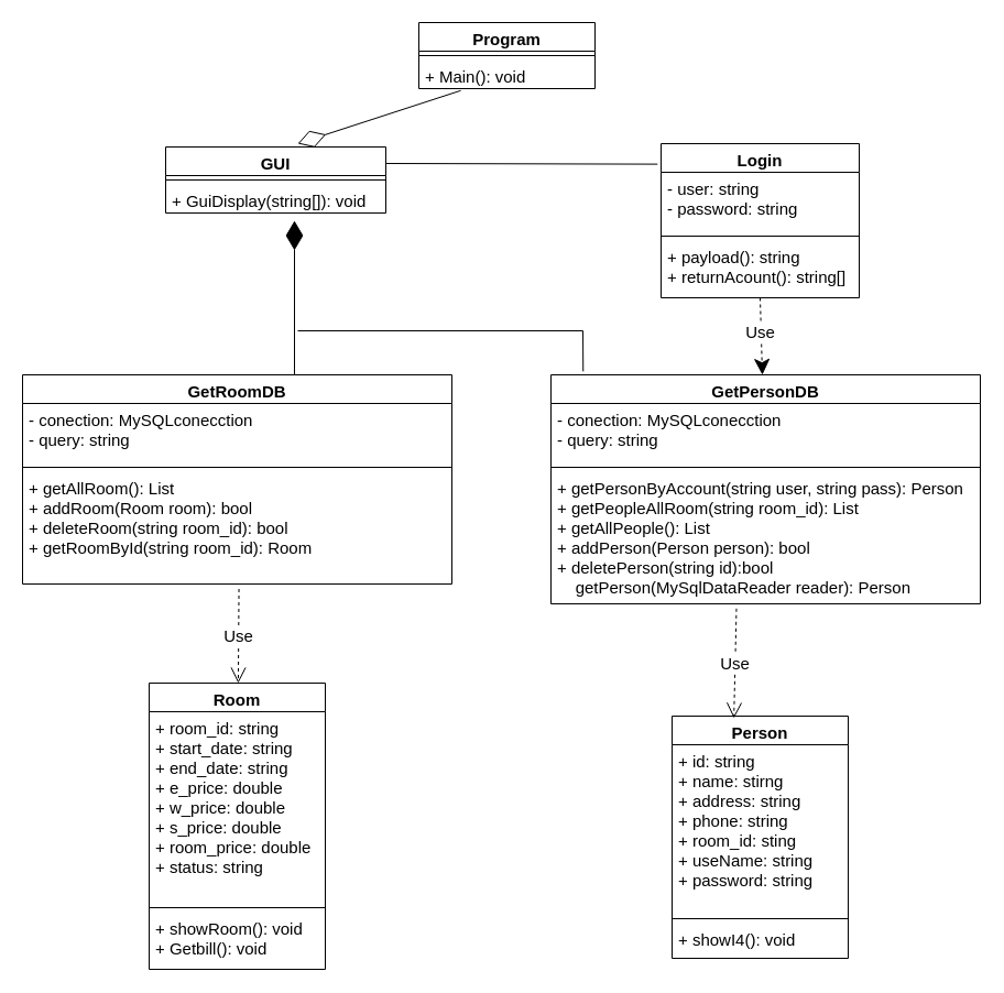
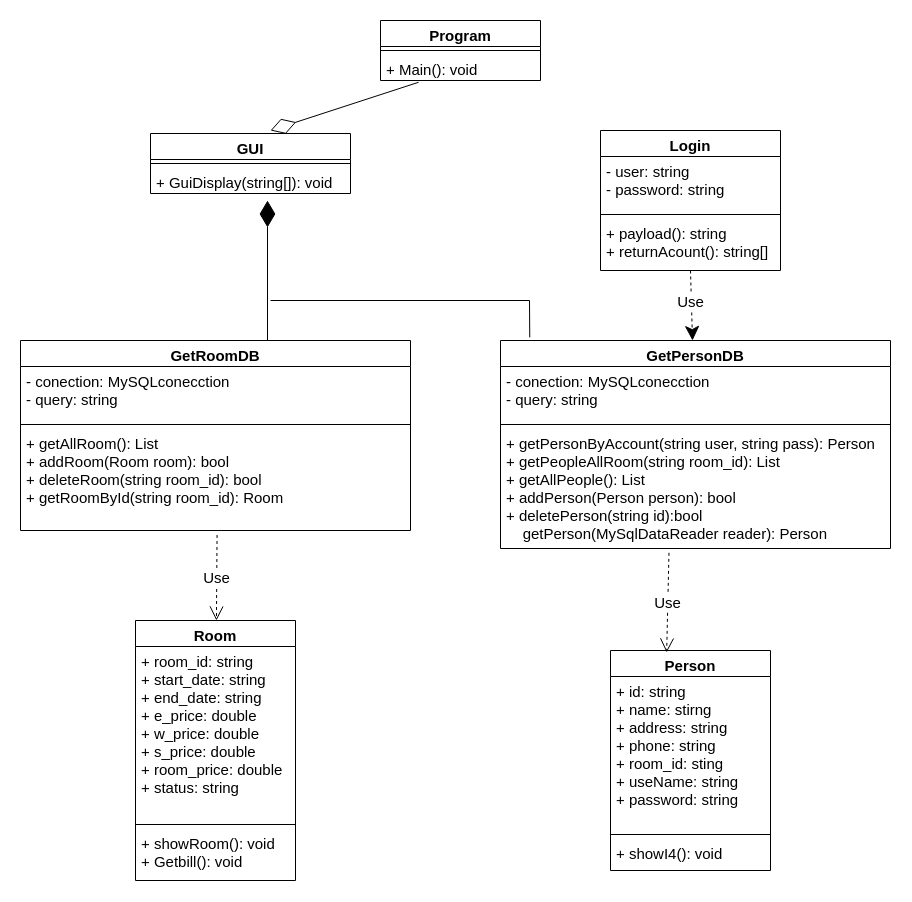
  <mxCell id="0" />
  <mxCell id="1" parent="0" />
  <mxCell id="2" value="Program" style="swimlane;fontStyle=1;align=center;verticalAlign=top;childLayout=stackLayout;horizontal=1;startSize=26;horizontalStack=0;resizeParent=1;resizeParentMax=0;resizeLast=0;collapsible=1;marginBottom=0;fontSize=15;" parent="1" vertex="1"><mxGeometry x="380" y="20" width="160" height="60" as="geometry" /></mxCell>
  <mxCell id="3" value="" style="line;strokeWidth=1;fillColor=none;align=left;verticalAlign=middle;spacingTop=-1;spacingLeft=3;spacingRight=3;rotatable=0;labelPosition=right;points=[];portConstraint=eastwest;fontSize=15;" parent="2" vertex="1"><mxGeometry y="26" width="160" height="8" as="geometry" /></mxCell>
  <mxCell id="4" value="+ Main(): void" style="text;strokeColor=none;fillColor=none;align=left;verticalAlign=top;spacingLeft=4;spacingRight=4;overflow=hidden;rotatable=0;points=[[0,0.5],[1,0.5]];portConstraint=eastwest;fontSize=15;" parent="2" vertex="1"><mxGeometry y="34" width="160" height="26" as="geometry" /></mxCell>
  <mxCell id="5" value="GUI" style="swimlane;fontStyle=1;align=center;verticalAlign=top;childLayout=stackLayout;horizontal=1;startSize=26;horizontalStack=0;resizeParent=1;resizeParentMax=0;resizeLast=0;collapsible=1;marginBottom=0;fontSize=15;" parent="1" vertex="1"><mxGeometry x="150" y="133" width="200" height="60" as="geometry" /></mxCell>
  <mxCell id="6" value="" style="line;strokeWidth=1;fillColor=none;align=left;verticalAlign=middle;spacingTop=-1;spacingLeft=3;spacingRight=3;rotatable=0;labelPosition=right;points=[];portConstraint=eastwest;fontSize=15;" parent="5" vertex="1"><mxGeometry y="26" width="200" height="8" as="geometry" /></mxCell>
  <mxCell id="7" value="+ GuiDisplay(string[]): void" style="text;strokeColor=none;fillColor=none;align=left;verticalAlign=top;spacingLeft=4;spacingRight=4;overflow=hidden;rotatable=0;points=[[0,0.5],[1,0.5]];portConstraint=eastwest;fontSize=15;" parent="5" vertex="1"><mxGeometry y="34" width="200" height="26" as="geometry" /></mxCell>
  <mxCell id="8" value="Person" style="swimlane;fontStyle=1;align=center;verticalAlign=top;childLayout=stackLayout;horizontal=1;startSize=26;horizontalStack=0;resizeParent=1;resizeParentMax=0;resizeLast=0;collapsible=1;marginBottom=0;fontSize=15;" parent="1" vertex="1"><mxGeometry x="610" y="650" width="160" height="220" as="geometry" /></mxCell>
  <mxCell id="9" value="+ id: string&#10;+ name: stirng&#10;+ address: string&#10;+ phone: string&#10;+ room_id: sting&#10;+ useName: string&#10;+ password: string" style="text;strokeColor=none;fillColor=none;align=left;verticalAlign=top;spacingLeft=4;spacingRight=4;overflow=hidden;rotatable=0;points=[[0,0.5],[1,0.5]];portConstraint=eastwest;fontSize=15;" parent="8" vertex="1"><mxGeometry y="26" width="160" height="154" as="geometry" /></mxCell>
  <mxCell id="10" value="" style="line;strokeWidth=1;fillColor=none;align=left;verticalAlign=middle;spacingTop=-1;spacingLeft=3;spacingRight=3;rotatable=0;labelPosition=right;points=[];portConstraint=eastwest;fontSize=15;" parent="8" vertex="1"><mxGeometry y="180" width="160" height="8" as="geometry" /></mxCell>
  <mxCell id="11" value="+ showI4(): void" style="text;strokeColor=none;fillColor=none;align=left;verticalAlign=top;spacingLeft=4;spacingRight=4;overflow=hidden;rotatable=0;points=[[0,0.5],[1,0.5]];portConstraint=eastwest;fontSize=15;" parent="8" vertex="1"><mxGeometry y="188" width="160" height="32" as="geometry" /></mxCell>
  <mxCell id="12" value="Room" style="swimlane;fontStyle=1;align=center;verticalAlign=top;childLayout=stackLayout;horizontal=1;startSize=26;horizontalStack=0;resizeParent=1;resizeParentMax=0;resizeLast=0;collapsible=1;marginBottom=0;fontSize=15;" parent="1" vertex="1"><mxGeometry x="135" y="620" width="160" height="260" as="geometry" /></mxCell>
  <mxCell id="13" value="+ room_id: string&#10;+ start_date: string&#10;+ end_date: string&#10;+ e_price: double&#10;+ w_price: double&#10;+ s_price: double&#10;+ room_price: double&#10;+ status: string" style="text;strokeColor=none;fillColor=none;align=left;verticalAlign=top;spacingLeft=4;spacingRight=4;overflow=hidden;rotatable=0;points=[[0,0.5],[1,0.5]];portConstraint=eastwest;fontSize=15;" parent="12" vertex="1"><mxGeometry y="26" width="160" height="174" as="geometry" /></mxCell>
  <mxCell id="14" value="" style="line;strokeWidth=1;fillColor=none;align=left;verticalAlign=middle;spacingTop=-1;spacingLeft=3;spacingRight=3;rotatable=0;labelPosition=right;points=[];portConstraint=eastwest;fontSize=15;" parent="12" vertex="1"><mxGeometry y="200" width="160" height="8" as="geometry" /></mxCell>
  <mxCell id="15" value="+ showRoom(): void&#10;+ Getbill(): void" style="text;strokeColor=none;fillColor=none;align=left;verticalAlign=top;spacingLeft=4;spacingRight=4;overflow=hidden;rotatable=0;points=[[0,0.5],[1,0.5]];portConstraint=eastwest;fontSize=15;" parent="12" vertex="1"><mxGeometry y="208" width="160" height="52" as="geometry" /></mxCell>
  <mxCell id="16" value="GetPersonDB" style="swimlane;fontStyle=1;align=center;verticalAlign=top;childLayout=stackLayout;horizontal=1;startSize=26;horizontalStack=0;resizeParent=1;resizeParentMax=0;resizeLast=0;collapsible=1;marginBottom=0;fontSize=15;" parent="1" vertex="1"><mxGeometry x="500" y="340" width="390" height="208" as="geometry" /></mxCell>
  <mxCell id="17" value="- conection: MySQLconecction&#10;- query: string" style="text;strokeColor=none;fillColor=none;align=left;verticalAlign=top;spacingLeft=4;spacingRight=4;overflow=hidden;rotatable=0;points=[[0,0.5],[1,0.5]];portConstraint=eastwest;fontSize=15;" parent="16" vertex="1"><mxGeometry y="26" width="390" height="54" as="geometry" /></mxCell>
  <mxCell id="18" value="" style="line;strokeWidth=1;fillColor=none;align=left;verticalAlign=middle;spacingTop=-1;spacingLeft=3;spacingRight=3;rotatable=0;labelPosition=right;points=[];portConstraint=eastwest;fontSize=15;" parent="16" vertex="1"><mxGeometry y="80" width="390" height="8" as="geometry" /></mxCell>
  <mxCell id="19" value="+ getPersonByAccount(string user, string pass): Person&#10;+ getPeopleAllRoom(string room_id): List&#10;+ getAllPeople(): List&#10;+ addPerson(Person person): bool&#10;+ deletePerson(string id):bool&#10;    getPerson(MySqlDataReader reader): Person" style="text;strokeColor=none;fillColor=none;align=left;verticalAlign=top;spacingLeft=4;spacingRight=4;overflow=hidden;rotatable=0;points=[[0,0.5],[1,0.5]];portConstraint=eastwest;fontSize=15;" parent="16" vertex="1"><mxGeometry y="88" width="390" height="120" as="geometry" /></mxCell>
  <mxCell id="20" value="GetRoomDB" style="swimlane;fontStyle=1;align=center;verticalAlign=top;childLayout=stackLayout;horizontal=1;startSize=26;horizontalStack=0;resizeParent=1;resizeParentMax=0;resizeLast=0;collapsible=1;marginBottom=0;fontSize=15;" parent="1" vertex="1"><mxGeometry x="20" y="340" width="390" height="190" as="geometry" /></mxCell>
  <mxCell id="21" value="- conection: MySQLconecction&#10;- query: string" style="text;strokeColor=none;fillColor=none;align=left;verticalAlign=top;spacingLeft=4;spacingRight=4;overflow=hidden;rotatable=0;points=[[0,0.5],[1,0.5]];portConstraint=eastwest;fontSize=15;" parent="20" vertex="1"><mxGeometry y="26" width="390" height="54" as="geometry" /></mxCell>
  <mxCell id="22" value="" style="line;strokeWidth=1;fillColor=none;align=left;verticalAlign=middle;spacingTop=-1;spacingLeft=3;spacingRight=3;rotatable=0;labelPosition=right;points=[];portConstraint=eastwest;fontSize=15;" parent="20" vertex="1"><mxGeometry y="80" width="390" height="8" as="geometry" /></mxCell>
  <mxCell id="23" value="+ getAllRoom(): List&#10;+ addRoom(Room room): bool&#10;+ deleteRoom(string room_id): bool&#10;+ getRoomById(string room_id): Room" style="text;strokeColor=none;fillColor=none;align=left;verticalAlign=top;spacingLeft=4;spacingRight=4;overflow=hidden;rotatable=0;points=[[0,0.5],[1,0.5]];portConstraint=eastwest;fontSize=15;" parent="20" vertex="1"><mxGeometry y="88" width="390" height="102" as="geometry" /></mxCell>
  <mxCell id="24" value="Login" style="swimlane;fontStyle=1;align=center;verticalAlign=top;childLayout=stackLayout;horizontal=1;startSize=26;horizontalStack=0;resizeParent=1;resizeParentMax=0;resizeLast=0;collapsible=1;marginBottom=0;fontSize=15;" parent="1" vertex="1"><mxGeometry x="600" y="130" width="180" height="140" as="geometry" /></mxCell>
  <mxCell id="25" value="- user: string&#10;- password: string" style="text;strokeColor=none;fillColor=none;align=left;verticalAlign=top;spacingLeft=4;spacingRight=4;overflow=hidden;rotatable=0;points=[[0,0.5],[1,0.5]];portConstraint=eastwest;fontSize=15;" parent="24" vertex="1"><mxGeometry y="26" width="180" height="54" as="geometry" /></mxCell>
  <mxCell id="26" value="" style="line;strokeWidth=1;fillColor=none;align=left;verticalAlign=middle;spacingTop=-1;spacingLeft=3;spacingRight=3;rotatable=0;labelPosition=right;points=[];portConstraint=eastwest;fontSize=15;" parent="24" vertex="1"><mxGeometry y="80" width="180" height="8" as="geometry" /></mxCell>
  <mxCell id="27" value="+ payload(): string&#10;+ returnAcount(): string[]" style="text;strokeColor=none;fillColor=none;align=left;verticalAlign=top;spacingLeft=4;spacingRight=4;overflow=hidden;rotatable=0;points=[[0,0.5],[1,0.5]];portConstraint=eastwest;fontSize=15;" parent="24" vertex="1"><mxGeometry y="88" width="180" height="52" as="geometry" /></mxCell>
- <mxCell id="28" value="" style="endArrow=none;html=1;rounded=0;fontSize=15;exitX=1;exitY=0.25;exitDx=0;exitDy=0;entryX=-0.018;entryY=0.133;entryDx=0;entryDy=0;entryPerimeter=0;" parent="1" source="5" target="24" edge="1"><mxGeometry width="50" height="50" relative="1" as="geometry"><mxPoint x="460" y="420" as="sourcePoint" /><mxPoint x="510" y="370" as="targetPoint" /></mxGeometry></mxCell>
  <mxCell id="29" value="" style="endArrow=diamondThin;endFill=0;endSize=24;html=1;rounded=0;fontSize=15;entryX=0.6;entryY=-0.05;entryDx=0;entryDy=0;entryPerimeter=0;exitX=0.238;exitY=1.068;exitDx=0;exitDy=0;exitPerimeter=0;" parent="1" source="4" target="5" edge="1"><mxGeometry width="160" relative="1" as="geometry"><mxPoint x="330" y="90" as="sourcePoint" /><mxPoint x="490" y="90" as="targetPoint" /></mxGeometry></mxCell>
  <mxCell id="30" value="" style="endArrow=diamondThin;endFill=1;endSize=24;html=1;rounded=0;fontSize=15;" parent="1" edge="1"><mxGeometry width="160" relative="1" as="geometry"><mxPoint x="267" y="340" as="sourcePoint" /><mxPoint x="267" y="200" as="targetPoint" /></mxGeometry></mxCell>
  <mxCell id="31" value="" style="endArrow=none;html=1;rounded=0;fontSize=15;entryX=0.075;entryY=-0.015;entryDx=0;entryDy=0;entryPerimeter=0;" parent="1" target="16" edge="1"><mxGeometry width="50" height="50" relative="1" as="geometry"><mxPoint x="270" y="300" as="sourcePoint" /><mxPoint x="570" y="300" as="targetPoint" /><Array as="points"><mxPoint x="529" y="300" /></Array></mxGeometry></mxCell>
  <mxCell id="32" value="Use" style="endArrow=classic;endSize=12;dashed=1;html=1;rounded=0;fontSize=15;exitX=0.5;exitY=1;exitDx=0;exitDy=0;exitPerimeter=0;" parent="1" source="27" target="16" edge="1"><mxGeometry x="-0.144" y="-1" width="160" relative="1" as="geometry"><mxPoint x="690" y="300" as="sourcePoint" /><mxPoint x="850" y="300" as="targetPoint" /><mxPoint y="1" as="offset" /></mxGeometry></mxCell>
  <mxCell id="33" value="Use" style="endArrow=open;endSize=12;dashed=1;html=1;rounded=0;fontSize=15;exitX=0.504;exitY=1.044;exitDx=0;exitDy=0;exitPerimeter=0;" parent="1" source="23" target="12" edge="1"><mxGeometry width="160" relative="1" as="geometry"><mxPoint x="210" y="540" as="sourcePoint" /><mxPoint x="370" y="540" as="targetPoint" /></mxGeometry></mxCell>
  <mxCell id="34" value="Use" style="endArrow=open;endSize=12;dashed=1;html=1;rounded=0;fontSize=15;entryX=0.351;entryY=0.009;entryDx=0;entryDy=0;entryPerimeter=0;exitX=0.432;exitY=1.036;exitDx=0;exitDy=0;exitPerimeter=0;" parent="1" source="19" target="8" edge="1"><mxGeometry width="160" relative="1" as="geometry"><mxPoint x="670" y="590" as="sourcePoint" /><mxPoint x="830" y="590" as="targetPoint" /></mxGeometry></mxCell>
